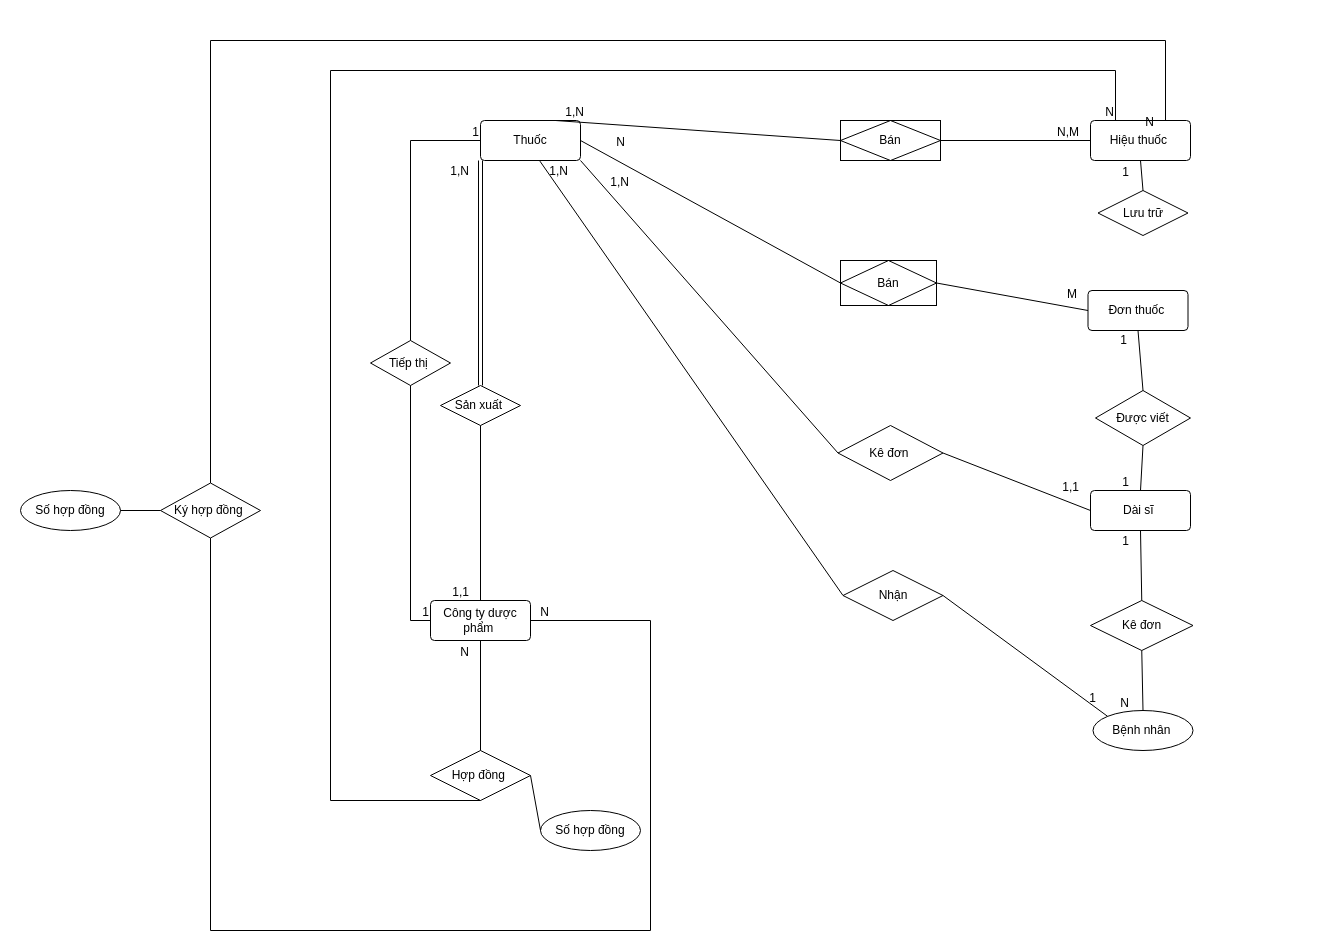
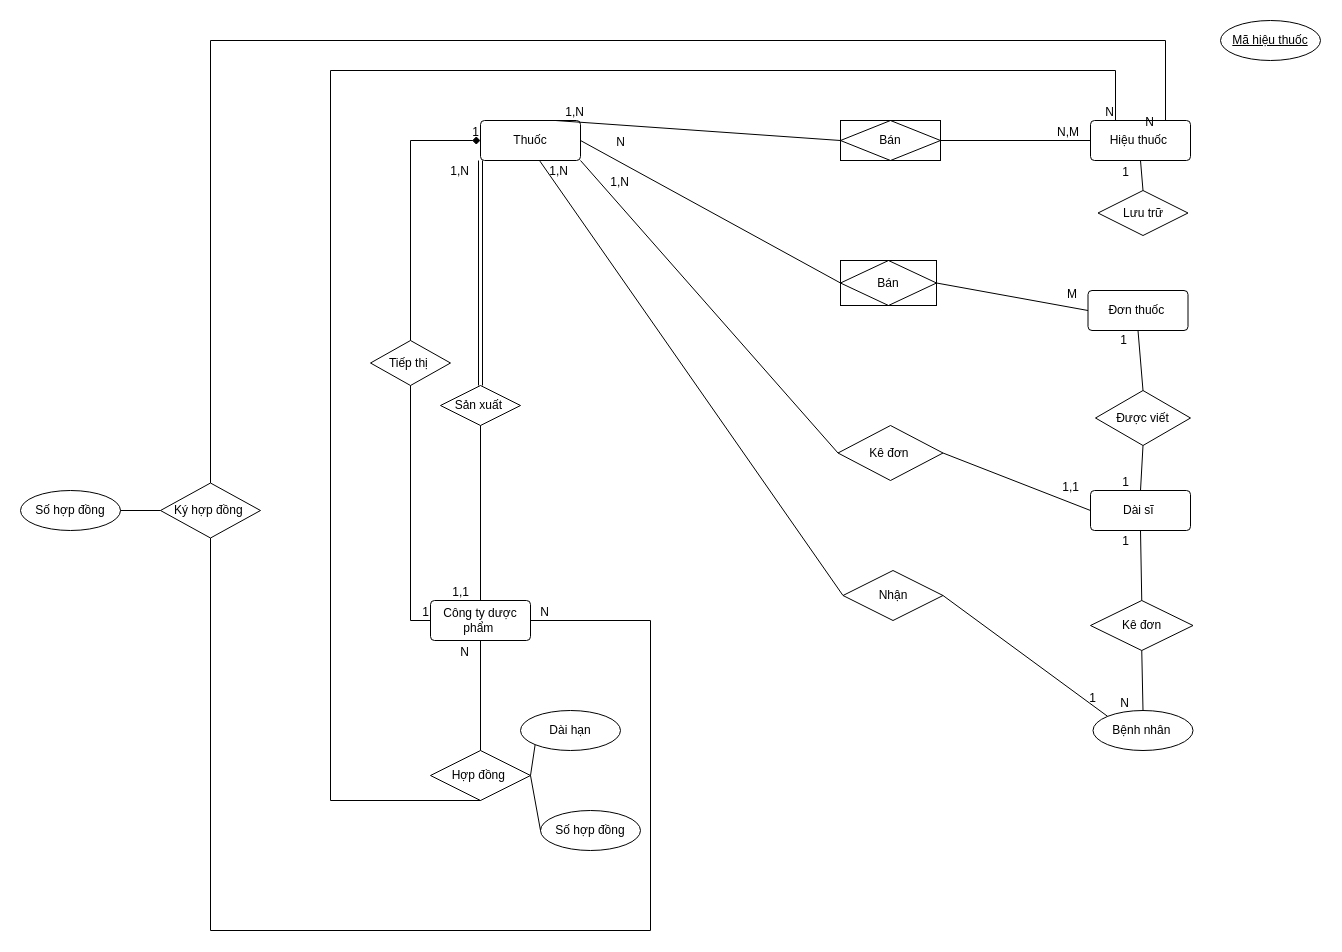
  <mxCell id="0" />
  <mxCell id="1" parent="0" />
  <mxCell id="2" value="Thuốc" style="rounded=1;arcSize=10;whiteSpace=wrap;html=1;align=center;" parent="1" vertex="1"><mxGeometry x="480" y="120" width="100" height="40" as="geometry" /></mxCell>
  <mxCell id="3" value="Công ty dược phẩm&amp;nbsp;" style="rounded=1;arcSize=10;whiteSpace=wrap;html=1;align=center;" parent="1" vertex="1"><mxGeometry x="430" y="600" width="100" height="40" as="geometry" /></mxCell>
  <mxCell id="4" value="Hiệu thuốc&amp;nbsp;" style="rounded=1;arcSize=10;whiteSpace=wrap;html=1;align=center;" parent="1" vertex="1"><mxGeometry x="1090" y="120" width="100" height="40" as="geometry" /></mxCell>
+ <mxCell id="5" value="Mã hiệu thuốc" style="ellipse;whiteSpace=wrap;html=1;align=center;fontStyle=4;" parent="1" vertex="1"><mxGeometry x="1220" y="20" width="100" height="40" as="geometry" /></mxCell>
  <mxCell id="6" value="Bệnh nhân&amp;nbsp;" style="ellipse;arcSize=10;whiteSpace=wrap;html=1;align=center;" parent="1" vertex="1"><mxGeometry x="1092.5" y="710" width="100" height="40" as="geometry" /></mxCell>
  <mxCell id="7" value="Sản xuất&amp;nbsp;" style="shape=rhombus;perimeter=rhombusPerimeter;whiteSpace=wrap;html=1;align=center;" parent="1" vertex="1"><mxGeometry x="440" y="385" width="80" height="40" as="geometry" /></mxCell>
  <mxCell id="8" value="" style="endArrow=none;html=1;rounded=0;exitX=0.5;exitY=1;exitDx=0;exitDy=0;entryX=0.5;entryY=0;entryDx=0;entryDy=0;" parent="1" source="7" target="3" edge="1"><mxGeometry relative="1" as="geometry"><mxPoint x="700" y="420" as="sourcePoint" /><mxPoint x="860" y="420" as="targetPoint" /></mxGeometry></mxCell>
  <mxCell id="9" value="1,1" style="resizable=0;html=1;whiteSpace=wrap;align=right;verticalAlign=bottom;" parent="8" connectable="0" vertex="1"><mxGeometry x="1" relative="1" as="geometry"><mxPoint x="-10" as="offset" /></mxGeometry></mxCell>
  <mxCell id="10" value="" style="shape=link;html=1;rounded=0;entryX=0;entryY=1;entryDx=0;entryDy=0;exitX=0.5;exitY=0;exitDx=0;exitDy=0;" parent="1" source="7" target="2" edge="1"><mxGeometry relative="1" as="geometry"><mxPoint x="700" y="420" as="sourcePoint" /><mxPoint x="860" y="420" as="targetPoint" /></mxGeometry></mxCell>
  <mxCell id="11" value="1,N" style="resizable=0;html=1;whiteSpace=wrap;align=right;verticalAlign=middle;rotation=0;" parent="10" connectable="0" vertex="1"><mxGeometry x="1" relative="1" as="geometry"><mxPoint x="-10" y="10" as="offset" /></mxGeometry></mxCell>
  <mxCell id="12" value="Tiếp thị&amp;nbsp;" style="shape=rhombus;perimeter=rhombusPerimeter;whiteSpace=wrap;html=1;align=center;" parent="1" vertex="1"><mxGeometry x="370" y="340" width="80" height="45" as="geometry" /></mxCell>
  <mxCell id="13" value="" style="endArrow=none;html=1;rounded=0;exitX=0.5;exitY=1;exitDx=0;exitDy=0;entryX=0;entryY=0.5;entryDx=0;entryDy=0;" parent="1" source="12" target="3" edge="1"><mxGeometry relative="1" as="geometry"><mxPoint x="700" y="420" as="sourcePoint" /><mxPoint x="660" y="470" as="targetPoint" /><Array as="points"><mxPoint x="410" y="620" /></Array></mxGeometry></mxCell>
  <mxCell id="14" value="1" style="resizable=0;html=1;whiteSpace=wrap;align=right;verticalAlign=bottom;" parent="13" connectable="0" vertex="1"><mxGeometry x="1" relative="1" as="geometry"><mxPoint as="offset" /></mxGeometry></mxCell>
- <mxCell id="15" value="" style="endArrow=none;html=1;rounded=0;exitX=0.5;exitY=0;exitDx=0;exitDy=0;entryX=0;entryY=0.5;entryDx=0;entryDy=0;edgeStyle=orthogonalEdgeStyle;" parent="1" source="12" target="2" edge="1"><mxGeometry relative="1" as="geometry"><mxPoint x="530" y="260" as="sourcePoint" /><mxPoint x="690" y="260" as="targetPoint" /></mxGeometry></mxCell>
+ <mxCell id="15" value="" style="endArrow=diamond;html=1;rounded=0;exitX=0.5;exitY=0;exitDx=0;exitDy=0;entryX=0;entryY=0.5;entryDx=0;entryDy=0;edgeStyle=orthogonalEdgeStyle;" parent="1" source="12" target="2" edge="1"><mxGeometry relative="1" as="geometry"><mxPoint x="530" y="260" as="sourcePoint" /><mxPoint x="690" y="260" as="targetPoint" /></mxGeometry></mxCell>
  <mxCell id="16" value="1" style="resizable=0;html=1;whiteSpace=wrap;align=right;verticalAlign=bottom;" parent="15" connectable="0" vertex="1"><mxGeometry x="1" relative="1" as="geometry" /></mxCell>
  <mxCell id="17" value="" style="endArrow=none;html=1;rounded=0;entryX=0;entryY=0.5;entryDx=0;entryDy=0;exitX=1;exitY=0.5;exitDx=0;exitDy=0;" parent="1" source="29" target="4" edge="1"><mxGeometry relative="1" as="geometry"><mxPoint x="954" y="230" as="sourcePoint" /><mxPoint x="1010" y="260" as="targetPoint" /></mxGeometry></mxCell>
  <mxCell id="18" value="N,M" style="resizable=0;html=1;whiteSpace=wrap;align=right;verticalAlign=bottom;" parent="17" connectable="0" vertex="1"><mxGeometry x="1" relative="1" as="geometry"><mxPoint x="-10" as="offset" /></mxGeometry></mxCell>
  <mxCell id="19" value="" style="endArrow=none;html=1;rounded=0;entryX=0.75;entryY=0;entryDx=0;entryDy=0;exitX=0;exitY=0.5;exitDx=0;exitDy=0;" parent="1" source="29" target="2" edge="1"><mxGeometry relative="1" as="geometry"><mxPoint x="864" y="230" as="sourcePoint" /><mxPoint x="1010" y="260" as="targetPoint" /></mxGeometry></mxCell>
  <mxCell id="20" value="1,N" style="resizable=0;html=1;whiteSpace=wrap;align=right;verticalAlign=bottom;" parent="19" connectable="0" vertex="1"><mxGeometry x="1" relative="1" as="geometry"><mxPoint x="30" as="offset" /></mxGeometry></mxCell>
  <mxCell id="21" value="" style="edgeStyle=orthogonalEdgeStyle;rounded=0;orthogonalLoop=1;jettySize=auto;html=1;exitX=1;exitY=0;exitDx=0;exitDy=0;entryX=0.5;entryY=1;entryDx=0;entryDy=0;strokeColor=none;" parent="1" source="36" target="22" edge="1"><mxGeometry relative="1" as="geometry"><mxPoint x="705.355" y="545.858" as="sourcePoint" /><mxPoint x="1140" y="250" as="targetPoint" /></mxGeometry></mxCell>
  <mxCell id="22" value="Đơn thuốc&amp;nbsp;" style="rounded=1;arcSize=10;whiteSpace=wrap;html=1;align=center;" parent="1" vertex="1"><mxGeometry x="1087.5" y="290" width="100" height="40" as="geometry" /></mxCell>
  <mxCell id="23" value="" style="edgeStyle=orthogonalEdgeStyle;rounded=0;orthogonalLoop=1;jettySize=auto;html=1;exitX=1;exitY=0;exitDx=0;exitDy=0;entryX=0.5;entryY=1;entryDx=0;entryDy=0;strokeColor=none;" parent="1" source="22" edge="1"><mxGeometry relative="1" as="geometry"><mxPoint x="1190" y="350" as="sourcePoint" /><mxPoint x="1105" y="330" as="targetPoint" /></mxGeometry></mxCell>
  <mxCell id="24" value="" style="endArrow=none;html=1;rounded=0;entryX=0;entryY=0.5;entryDx=0;entryDy=0;exitX=1;exitY=0.5;exitDx=0;exitDy=0;" parent="1" source="30" target="22" edge="1"><mxGeometry relative="1" as="geometry"><mxPoint x="954" y="345" as="sourcePoint" /><mxPoint x="1010" y="260" as="targetPoint" /></mxGeometry></mxCell>
  <mxCell id="25" value="M" style="resizable=0;html=1;whiteSpace=wrap;align=right;verticalAlign=bottom;" parent="24" connectable="0" vertex="1"><mxGeometry x="1" relative="1" as="geometry"><mxPoint x="-10" y="-8" as="offset" /></mxGeometry></mxCell>
  <mxCell id="26" value="" style="endArrow=none;html=1;rounded=0;entryX=1;entryY=0.5;entryDx=0;entryDy=0;exitX=0;exitY=0.5;exitDx=0;exitDy=0;" parent="1" source="30" target="2" edge="1"><mxGeometry relative="1" as="geometry"><mxPoint x="874" y="345" as="sourcePoint" /><mxPoint x="1010" y="260" as="targetPoint" /></mxGeometry></mxCell>
  <mxCell id="27" value="N" style="resizable=0;html=1;whiteSpace=wrap;align=right;verticalAlign=bottom;" parent="26" connectable="0" vertex="1"><mxGeometry x="1" relative="1" as="geometry"><mxPoint x="46" y="10" as="offset" /></mxGeometry></mxCell>
  <mxCell id="28" value="Dài sĩ&amp;nbsp;" style="rounded=1;arcSize=10;whiteSpace=wrap;html=1;align=center;" parent="1" vertex="1"><mxGeometry x="1090" y="490" width="100" height="40" as="geometry" /></mxCell>
  <mxCell id="29" value="Bán" style="shape=associativeEntity;whiteSpace=wrap;html=1;align=center;" parent="1" vertex="1"><mxGeometry x="840" y="120" width="100" height="40" as="geometry" /></mxCell>
  <mxCell id="30" value="Bán" style="shape=associativeEntity;whiteSpace=wrap;html=1;align=center;" parent="1" vertex="1"><mxGeometry x="840" y="260" width="96" height="45" as="geometry" /></mxCell>
  <mxCell id="31" value="Lưu trữ" style="shape=rhombus;perimeter=rhombusPerimeter;whiteSpace=wrap;html=1;align=center;" parent="1" vertex="1"><mxGeometry x="1097.5" width="90" height="45" as="geometry" y="190" /></mxCell>
  <mxCell id="32" value="" style="endArrow=none;html=1;rounded=0;entryX=0.5;entryY=1;entryDx=0;entryDy=0;exitX=0.5;exitY=0;exitDx=0;exitDy=0;" parent="1" source="31" target="4" edge="1"><mxGeometry relative="1" as="geometry"><mxPoint x="990" y="470" as="sourcePoint" /><mxPoint x="1150" y="470" as="targetPoint" /></mxGeometry></mxCell>
  <mxCell id="33" value="1" style="resizable=0;html=1;whiteSpace=wrap;align=right;verticalAlign=bottom;" parent="32" connectable="0" vertex="1"><mxGeometry x="1" relative="1" as="geometry"><mxPoint x="-10" y="20" as="offset" /></mxGeometry></mxCell>
  <mxCell id="34" value="" style="endArrow=none;html=1;rounded=0;entryX=0.5;entryY=0;entryDx=0;entryDy=0;exitX=0.5;exitY=1;exitDx=0;exitDy=0;" parent="1" source="36" target="28" edge="1"><mxGeometry relative="1" as="geometry"><mxPoint x="930" y="560" as="sourcePoint" /><mxPoint x="1090" y="560" as="targetPoint" /></mxGeometry></mxCell>
  <mxCell id="35" value="1" style="resizable=0;html=1;whiteSpace=wrap;align=right;verticalAlign=bottom;" parent="34" connectable="0" vertex="1"><mxGeometry x="1" relative="1" as="geometry"><mxPoint x="-10" as="offset" /></mxGeometry></mxCell>
  <mxCell id="36" value="Được viết" style="shape=rhombus;perimeter=rhombusPerimeter;whiteSpace=wrap;html=1;align=center;" parent="1" vertex="1"><mxGeometry x="1095" y="390" width="95" height="55" as="geometry" /></mxCell>
  <mxCell id="37" value="" style="endArrow=none;html=1;rounded=0;entryX=0.5;entryY=1;entryDx=0;entryDy=0;exitX=0.5;exitY=0;exitDx=0;exitDy=0;" parent="1" source="36" target="22" edge="1"><mxGeometry relative="1" as="geometry"><mxPoint x="990" y="470" as="sourcePoint" /><mxPoint x="1150" y="470" as="targetPoint" /></mxGeometry></mxCell>
  <mxCell id="38" value="1" style="resizable=0;html=1;whiteSpace=wrap;align=right;verticalAlign=bottom;" parent="37" connectable="0" vertex="1"><mxGeometry x="1" relative="1" as="geometry"><mxPoint x="-10" y="18" as="offset" /></mxGeometry></mxCell>
  <mxCell id="39" value="Kê đơn" style="shape=rhombus;perimeter=rhombusPerimeter;whiteSpace=wrap;html=1;align=center;" parent="1" vertex="1"><mxGeometry x="1090" y="600" width="102.5" height="50" as="geometry" /></mxCell>
  <mxCell id="40" value="" style="endArrow=none;html=1;rounded=0;entryX=0.5;entryY=1;entryDx=0;entryDy=0;exitX=0.5;exitY=0;exitDx=0;exitDy=0;" parent="1" source="39" target="28" edge="1"><mxGeometry relative="1" as="geometry"><mxPoint x="920" y="420" as="sourcePoint" /><mxPoint x="1080" y="420" as="targetPoint" /></mxGeometry></mxCell>
  <mxCell id="41" value="1" style="resizable=0;html=1;whiteSpace=wrap;align=right;verticalAlign=bottom;" parent="40" connectable="0" vertex="1"><mxGeometry x="1" relative="1" as="geometry"><mxPoint x="-10" y="19" as="offset" /></mxGeometry></mxCell>
  <mxCell id="42" value="" style="endArrow=none;html=1;rounded=0;exitX=0.5;exitY=1;exitDx=0;exitDy=0;entryX=0.5;entryY=0;entryDx=0;entryDy=0;" parent="1" source="39" target="6" edge="1"><mxGeometry relative="1" as="geometry"><mxPoint x="1010" y="560" as="sourcePoint" /><mxPoint x="1140" y="668" as="targetPoint" /></mxGeometry></mxCell>
  <mxCell id="43" value="N" style="resizable=0;html=1;whiteSpace=wrap;align=right;verticalAlign=bottom;" parent="42" connectable="0" vertex="1"><mxGeometry x="1" relative="1" as="geometry"><mxPoint x="-12" y="1" as="offset" /></mxGeometry></mxCell>
  <mxCell id="44" value="Kê đơn&amp;nbsp;" style="shape=rhombus;perimeter=rhombusPerimeter;whiteSpace=wrap;html=1;align=center;" parent="1" vertex="1"><mxGeometry x="837.5" y="425" width="105" height="55" as="geometry" /></mxCell>
  <mxCell id="45" value="" style="endArrow=none;html=1;rounded=0;entryX=0;entryY=0.5;entryDx=0;entryDy=0;exitX=1;exitY=0.5;exitDx=0;exitDy=0;" parent="1" source="44" target="28" edge="1"><mxGeometry relative="1" as="geometry"><mxPoint x="980" y="350" as="sourcePoint" /><mxPoint x="1140" y="350" as="targetPoint" /></mxGeometry></mxCell>
  <mxCell id="46" value="1,1" style="resizable=0;html=1;whiteSpace=wrap;align=right;verticalAlign=bottom;" parent="45" connectable="0" vertex="1"><mxGeometry x="1" relative="1" as="geometry"><mxPoint x="-10" y="-15" as="offset" /></mxGeometry></mxCell>
  <mxCell id="47" value="" style="endArrow=none;html=1;rounded=0;entryX=1;entryY=1;entryDx=0;entryDy=0;exitX=0;exitY=0.5;exitDx=0;exitDy=0;" parent="1" source="44" target="2" edge="1"><mxGeometry relative="1" as="geometry"><mxPoint x="980" y="350" as="sourcePoint" /><mxPoint x="1140" y="350" as="targetPoint" /></mxGeometry></mxCell>
  <mxCell id="48" value="1,N" style="resizable=0;html=1;whiteSpace=wrap;align=right;verticalAlign=bottom;" parent="47" connectable="0" vertex="1"><mxGeometry x="1" relative="1" as="geometry"><mxPoint x="50" y="30" as="offset" /></mxGeometry></mxCell>
  <mxCell id="49" value="Nhận" style="shape=rhombus;perimeter=rhombusPerimeter;whiteSpace=wrap;html=1;align=center;" parent="1" vertex="1"><mxGeometry x="842.5" y="570" width="100" height="50" as="geometry" /></mxCell>
  <mxCell id="50" value="" style="endArrow=none;html=1;rounded=0;entryX=0.594;entryY=1.015;entryDx=0;entryDy=0;entryPerimeter=0;exitX=0;exitY=0.5;exitDx=0;exitDy=0;" parent="1" source="49" target="2" edge="1"><mxGeometry relative="1" as="geometry"><mxPoint x="920" y="430" as="sourcePoint" /><mxPoint x="1080" y="430" as="targetPoint" /></mxGeometry></mxCell>
  <mxCell id="51" value="1,N" style="resizable=0;html=1;whiteSpace=wrap;align=right;verticalAlign=bottom;" parent="50" connectable="0" vertex="1"><mxGeometry x="1" relative="1" as="geometry"><mxPoint x="30" y="19" as="offset" /></mxGeometry></mxCell>
  <mxCell id="52" value="" style="endArrow=none;html=1;rounded=0;entryX=0;entryY=0;entryDx=0;entryDy=0;exitX=1;exitY=0.5;exitDx=0;exitDy=0;" parent="1" source="49" target="6" edge="1"><mxGeometry relative="1" as="geometry"><mxPoint x="820" y="420" as="sourcePoint" /><mxPoint x="980" y="420" as="targetPoint" /></mxGeometry></mxCell>
  <mxCell id="53" value="1" style="resizable=0;html=1;whiteSpace=wrap;align=right;verticalAlign=bottom;" parent="52" connectable="0" vertex="1"><mxGeometry x="1" relative="1" as="geometry"><mxPoint x="-10" y="-10" as="offset" /></mxGeometry></mxCell>
  <mxCell id="54" value="Hợp đồng&amp;nbsp;" style="shape=rhombus;perimeter=rhombusPerimeter;whiteSpace=wrap;html=1;align=center;" parent="1" vertex="1"><mxGeometry x="430" y="750" width="100" height="50" as="geometry" /></mxCell>
  <mxCell id="55" value="" style="endArrow=none;html=1;rounded=0;entryX=0.5;entryY=1;entryDx=0;entryDy=0;exitX=0.5;exitY=0;exitDx=0;exitDy=0;" parent="1" source="54" target="3" edge="1"><mxGeometry relative="1" as="geometry"><mxPoint x="740" y="590" as="sourcePoint" /><mxPoint x="900" y="590" as="targetPoint" /></mxGeometry></mxCell>
  <mxCell id="56" value="N" style="resizable=0;html=1;whiteSpace=wrap;align=right;verticalAlign=bottom;" parent="55" connectable="0" vertex="1"><mxGeometry x="1" relative="1" as="geometry"><mxPoint x="-10" y="20" as="offset" /></mxGeometry></mxCell>
  <mxCell id="57" value="" style="endArrow=none;html=1;rounded=0;entryX=0.25;entryY=0;entryDx=0;entryDy=0;exitX=0.5;exitY=1;exitDx=0;exitDy=0;" parent="1" source="54" target="4" edge="1"><mxGeometry relative="1" as="geometry"><mxPoint x="740" y="590" as="sourcePoint" /><mxPoint x="900" y="590" as="targetPoint" /><Array as="points"><mxPoint x="330" y="800" /><mxPoint x="330" y="70" /><mxPoint x="1115" y="70" /></Array></mxGeometry></mxCell>
  <mxCell id="58" value="N" style="resizable=0;html=1;whiteSpace=wrap;align=right;verticalAlign=bottom;" parent="57" connectable="0" vertex="1"><mxGeometry x="1" relative="1" as="geometry" /></mxCell>
+ <mxCell id="59" value="Dài hạn" style="ellipse;whiteSpace=wrap;html=1;align=center;" parent="1" vertex="1"><mxGeometry x="520" y="710" width="100" height="40" as="geometry" /></mxCell>
+ <mxCell id="60" value="" style="endArrow=none;html=1;rounded=0;entryX=0;entryY=1;entryDx=0;entryDy=0;exitX=1;exitY=0.5;exitDx=0;exitDy=0;" parent="1" source="54" target="59" edge="1"><mxGeometry relative="1" as="geometry"><mxPoint x="870" y="300" as="sourcePoint" /><mxPoint x="1030" y="300" as="targetPoint" /></mxGeometry></mxCell>
  <mxCell id="61" value="Ký hợp đồng&amp;nbsp;" style="shape=rhombus;perimeter=rhombusPerimeter;whiteSpace=wrap;html=1;align=center;" parent="1" vertex="1"><mxGeometry x="160" y="482.5" width="100" height="55" as="geometry" /></mxCell>
  <mxCell id="62" value="" style="endArrow=none;html=1;rounded=0;exitX=0.5;exitY=0;exitDx=0;exitDy=0;entryX=0.75;entryY=0;entryDx=0;entryDy=0;edgeStyle=orthogonalEdgeStyle;" parent="1" source="61" target="4" edge="1"><mxGeometry relative="1" as="geometry"><mxPoint x="590" y="300" as="sourcePoint" /><mxPoint x="220" y="-20" as="targetPoint" /><Array as="points"><mxPoint x="210" y="40" /><mxPoint x="1165" y="40" /></Array></mxGeometry></mxCell>
  <mxCell id="63" value="N" style="resizable=0;html=1;whiteSpace=wrap;align=right;verticalAlign=bottom;" parent="62" connectable="0" vertex="1"><mxGeometry x="1" relative="1" as="geometry"><mxPoint x="-10" y="9" as="offset" /></mxGeometry></mxCell>
  <mxCell id="64" value="" style="endArrow=none;html=1;rounded=0;entryX=1;entryY=0.5;entryDx=0;entryDy=0;exitX=0.5;exitY=1;exitDx=0;exitDy=0;edgeStyle=orthogonalEdgeStyle;" parent="1" source="61" target="3" edge="1"><mxGeometry relative="1" as="geometry"><mxPoint x="690" y="640" as="sourcePoint" /><mxPoint x="850" y="640" as="targetPoint" /><Array as="points"><mxPoint x="210" y="930" /><mxPoint x="650" y="930" /><mxPoint x="650" y="620" /></Array></mxGeometry></mxCell>
  <mxCell id="65" value="N" style="resizable=0;html=1;whiteSpace=wrap;align=right;verticalAlign=bottom;" parent="64" connectable="0" vertex="1"><mxGeometry x="1" relative="1" as="geometry"><mxPoint x="20" as="offset" /></mxGeometry></mxCell>
  <mxCell id="66" value="Số hợp đồng" style="ellipse;whiteSpace=wrap;html=1;align=center;" parent="1" vertex="1"><mxGeometry y="810" width="100" height="40" as="geometry" x="540" /></mxCell>
  <mxCell id="67" value="" style="endArrow=none;html=1;rounded=0;exitX=1;exitY=0.5;exitDx=0;exitDy=0;entryX=0;entryY=0.5;entryDx=0;entryDy=0;" parent="1" source="54" target="66" edge="1"><mxGeometry relative="1" as="geometry"><mxPoint x="690" y="630" as="sourcePoint" /><mxPoint x="850" y="630" as="targetPoint" /></mxGeometry></mxCell>
  <mxCell id="68" value="Số hợp đồng" style="ellipse;whiteSpace=wrap;html=1;align=center;" parent="1" vertex="1"><mxGeometry x="20" y="490" width="100" height="40" as="geometry" /></mxCell>
  <mxCell id="69" value="" style="endArrow=none;html=1;rounded=0;exitX=0;exitY=0.5;exitDx=0;exitDy=0;entryX=1;entryY=0.5;entryDx=0;entryDy=0;" parent="1" source="61" target="68" edge="1"><mxGeometry relative="1" as="geometry"><mxPoint y="630" as="sourcePoint" x="540" /><mxPoint x="700" y="630" as="targetPoint" /></mxGeometry></mxCell>
